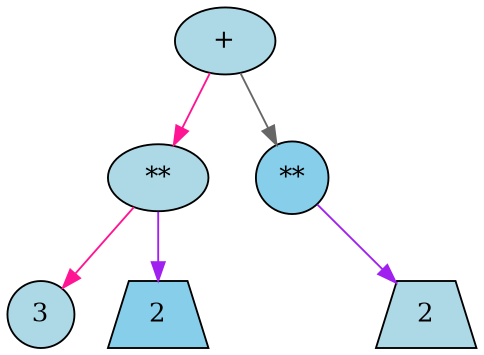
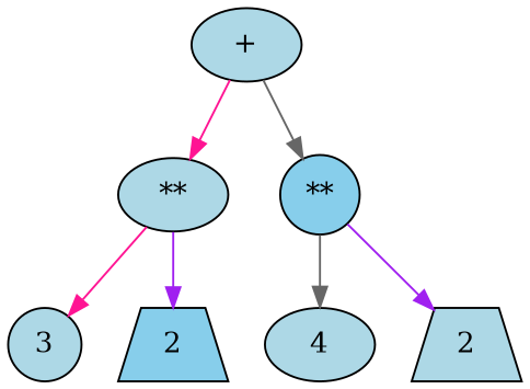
  digraph {
    node [style=filled fillcolor=lightblue shape=ellipse]
    edge [color=deeppink]
    n1 [label="+"]
    n2 [label="**"]
    n3 [label="**" fillcolor=skyblue shape=circle]
    n4 [label=3 shape=circle]
    n5 [label=2 fillcolor=skyblue shape=trapezium]
+   n6 [label=4]
    n7 [label=2 shape=trapezium]
    n1 -> n2
    n1 -> n3 [color=gray40]
    n2 -> n4
    n2 -> n5 [color=purple]
+   n3 -> n6 [color=gray40]
    n3 -> n7 [color=purple]
  }
